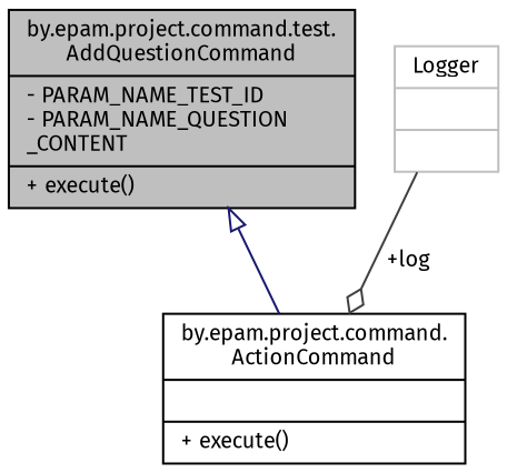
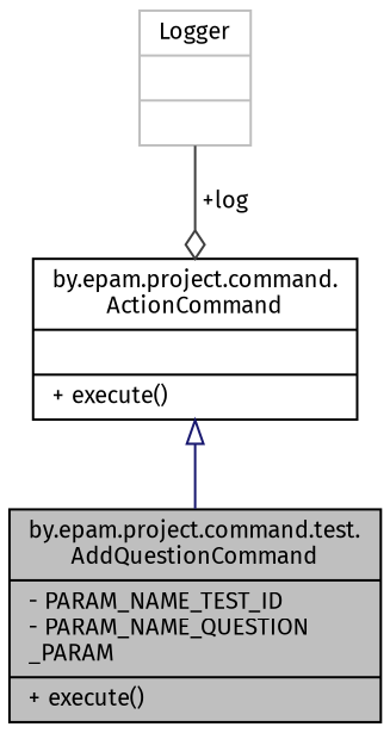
  digraph {
    fontname="Fira Sans"
    node [color=black fontname="Fira Sans" fontsize=10 shape=record]
    edge [fontname="Fira Sans" fontsize=10 labelfontname=FreeSans labelfontsize=10 style=solid]
-   n1 [fillcolor=grey75 fontcolor=black height=0.2 label="{by.epam.project.command.test.\lAddQuestionCommand\n|- PARAM_NAME_TEST_ID\l- PARAM_NAME_QUESTION\l_CONTENT\l|+ execute()\l}" style=filled width=0.4]
+   n1 [fillcolor=grey75 fontcolor=black height=0.2 label="{by.epam.project.command.test.\lAddQuestionCommand\n|- PARAM_NAME_TEST_ID\l- PARAM_NAME_QUESTION\l_PARAM\l|+ execute()\l}" style=filled width=0.4]
    n2 [height=0.2 label="{by.epam.project.command.\lActionCommand\n||+ execute()\l}" width=0.4]
    n3 [color=grey75 height=0.2 label="{Logger\n||}" width=0.4]
-   n1 -> n2 [arrowtail=onormal color=midnightblue dir=back]
+   n2 -> n1 [arrowtail=onormal color=midnightblue dir=back]
    n3 -> n2 [arrowhead=odiamond color=grey25 label=" +log"]
  }
